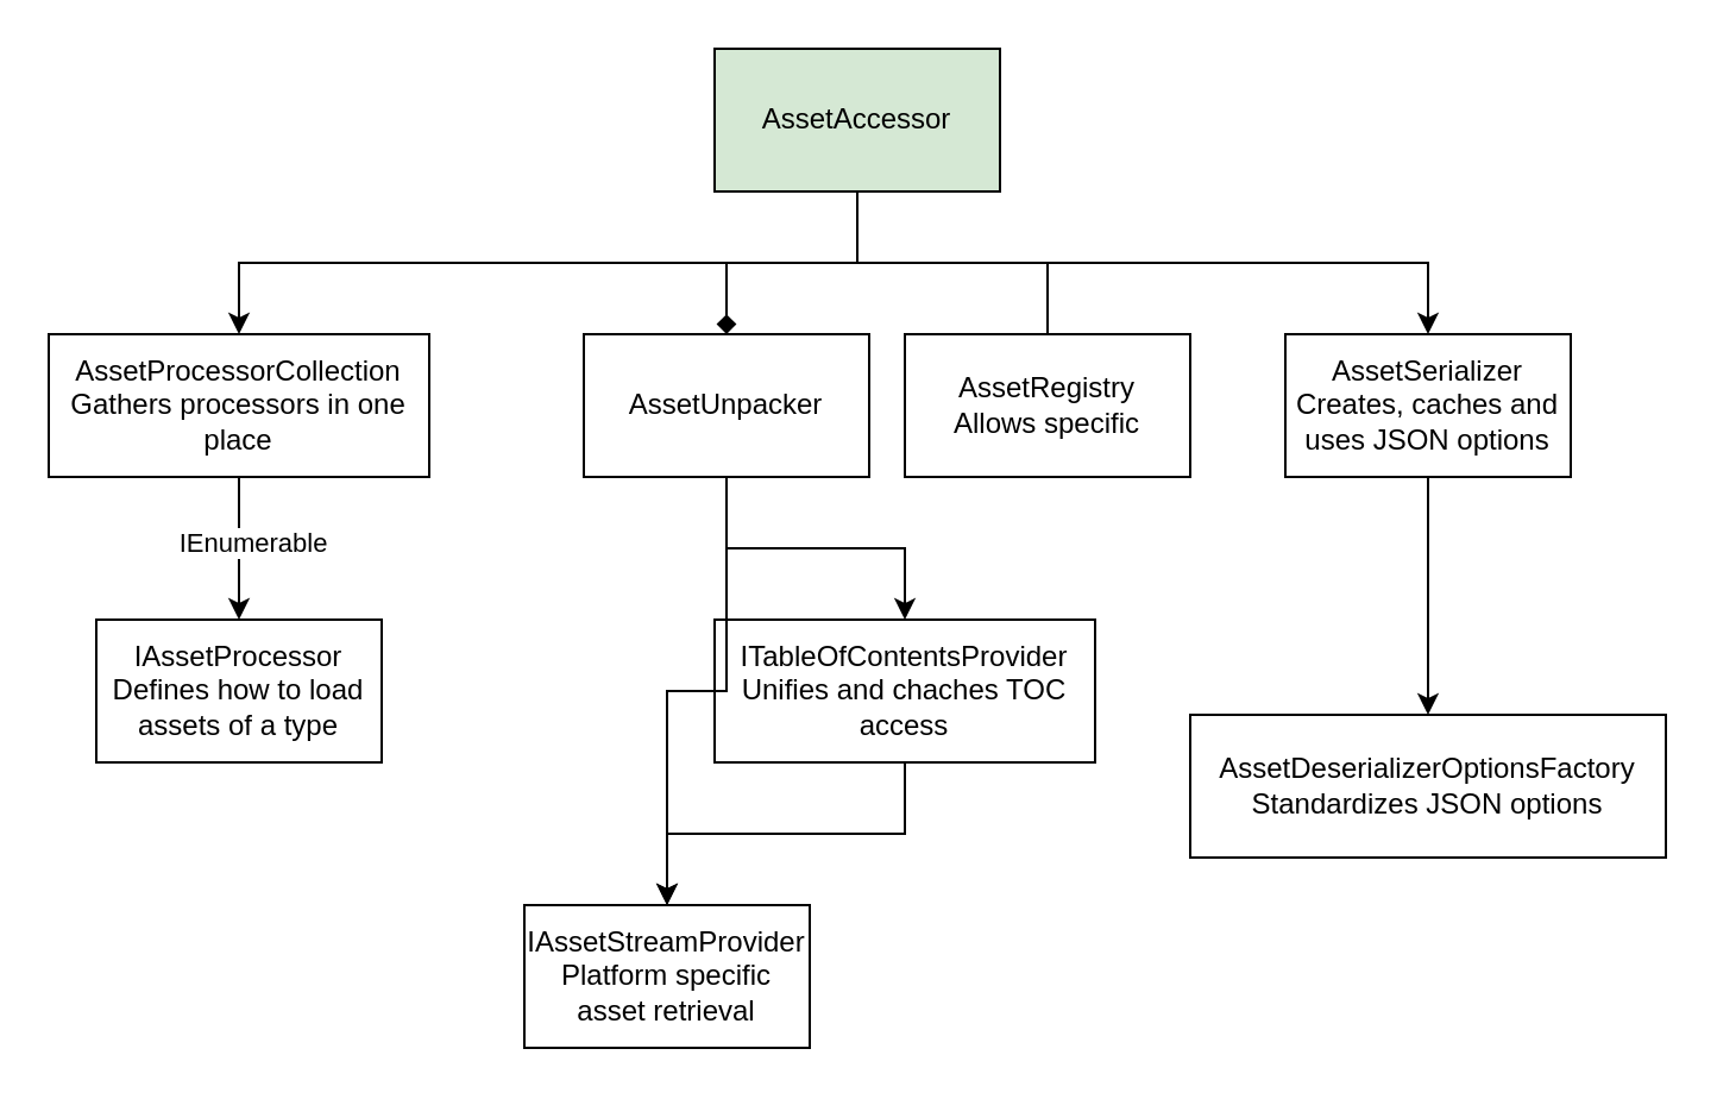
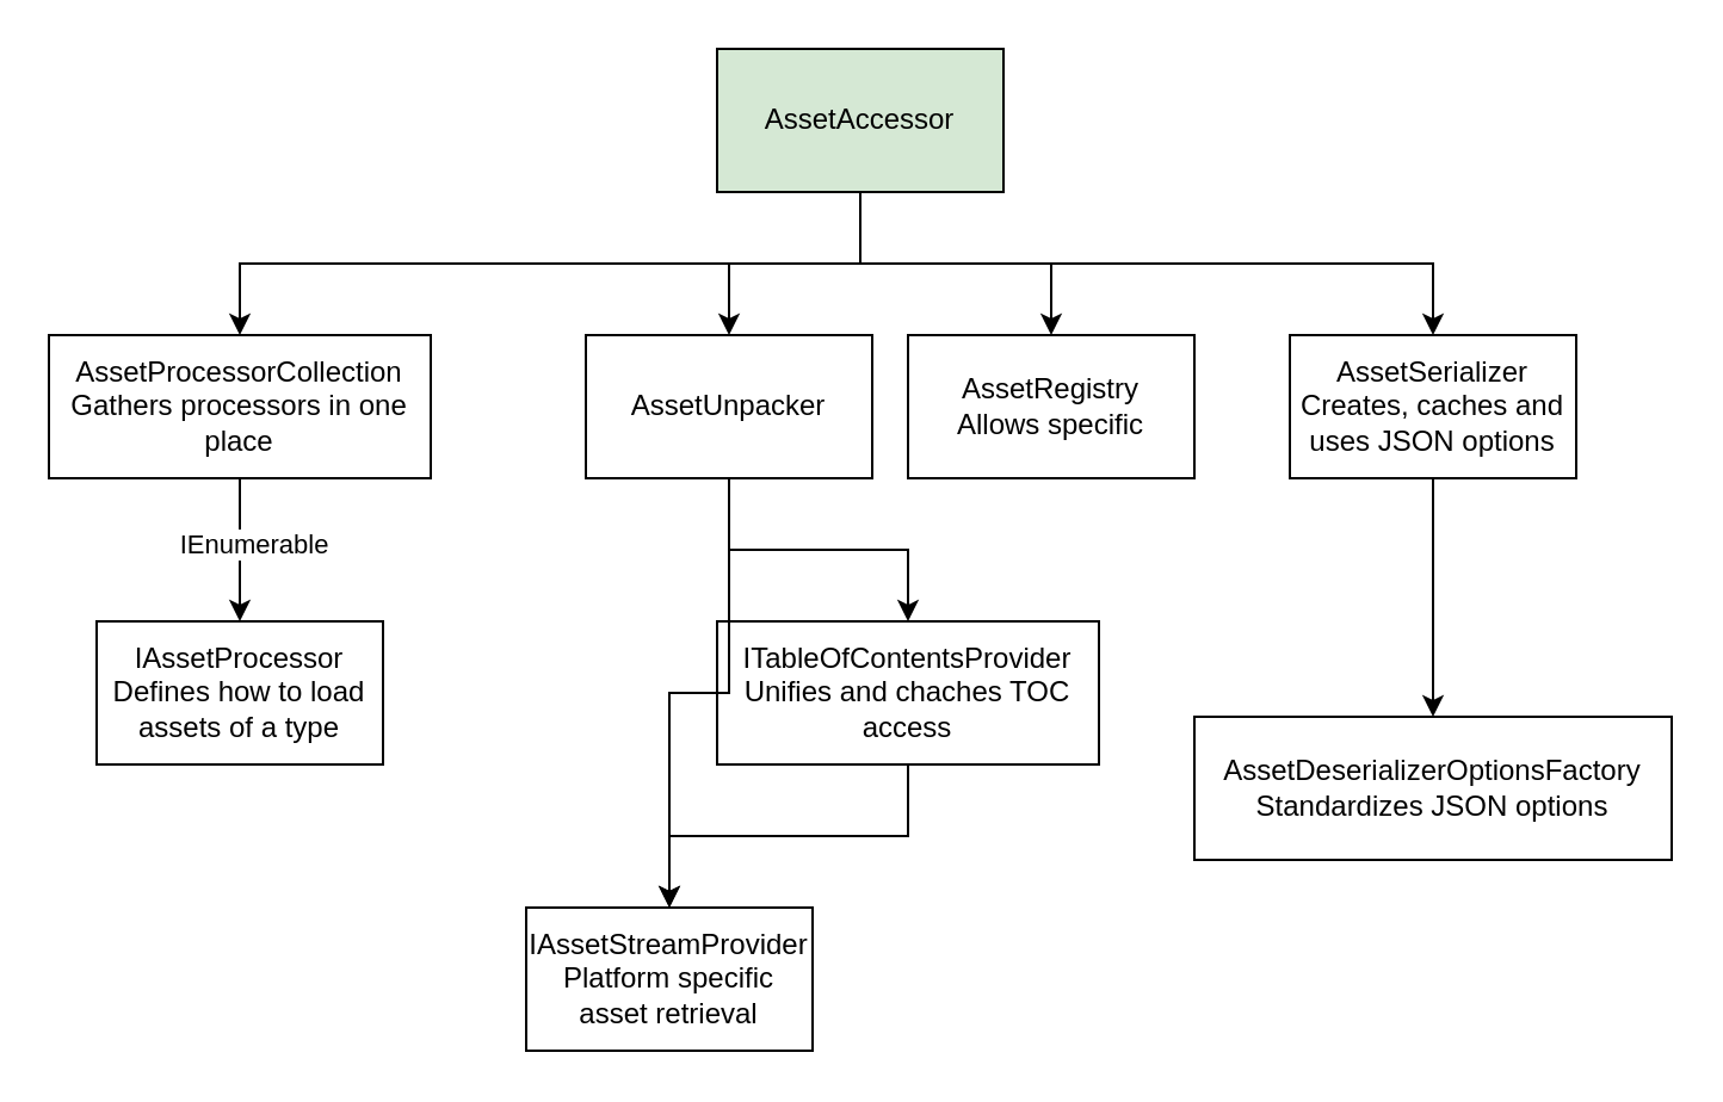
  <mxCell id="0" />
  <mxCell id="1" parent="0" />
- <mxCell id="2" style="edgeStyle=orthogonalEdgeStyle;rounded=0;orthogonalLoop=1;jettySize=auto;html=1;exitX=0.5;exitY=1;exitDx=0;exitDy=0;endArrow=none;" parent="1" source="6" target="10" edge="1"><mxGeometry relative="1" as="geometry" /></mxCell>
+ <mxCell id="2" style="edgeStyle=orthogonalEdgeStyle;rounded=0;orthogonalLoop=1;jettySize=auto;html=1;exitX=0.5;exitY=1;exitDx=0;exitDy=0;" parent="1" source="6" target="10" edge="1"><mxGeometry relative="1" as="geometry" /></mxCell>
  <mxCell id="3" style="edgeStyle=orthogonalEdgeStyle;rounded=0;orthogonalLoop=1;jettySize=auto;html=1;exitX=0.5;exitY=1;exitDx=0;exitDy=0;" edge="1" parent="1" source="6" target="9"><mxGeometry relative="1" as="geometry" /></mxCell>
- <mxCell id="4" style="edgeStyle=orthogonalEdgeStyle;rounded=0;orthogonalLoop=1;jettySize=auto;html=1;exitX=0.5;exitY=1;exitDx=0;exitDy=0;endArrow=diamond;" edge="1" parent="1" source="6" target="20"><mxGeometry relative="1" as="geometry" /></mxCell>
+ <mxCell id="4" style="edgeStyle=orthogonalEdgeStyle;rounded=0;orthogonalLoop=1;jettySize=auto;html=1;exitX=0.5;exitY=1;exitDx=0;exitDy=0;" edge="1" parent="1" source="6" target="20"><mxGeometry relative="1" as="geometry" /></mxCell>
  <mxCell id="5" style="edgeStyle=orthogonalEdgeStyle;rounded=0;orthogonalLoop=1;jettySize=auto;html=1;exitX=0.5;exitY=1;exitDx=0;exitDy=0;" edge="1" parent="1" source="6" target="16"><mxGeometry relative="1" as="geometry" /></mxCell>
  <mxCell id="6" value="AssetAccessor" style="rounded=0;whiteSpace=wrap;html=1;fillColor=#d5e8d4;" parent="1" vertex="1"><mxGeometry x="300" y="20" width="120" height="60" as="geometry" /></mxCell>
  <mxCell id="7" style="edgeStyle=orthogonalEdgeStyle;rounded=0;orthogonalLoop=1;jettySize=auto;html=1;exitX=0.5;exitY=1;exitDx=0;exitDy=0;" parent="1" source="9" target="11" edge="1"><mxGeometry relative="1" as="geometry" /></mxCell>
  <mxCell id="8" value="IEnumerable" style="edgeLabel;html=1;align=center;verticalAlign=middle;resizable=0;points=[];" parent="7" vertex="1" connectable="0"><mxGeometry x="-0.089" y="5" relative="1" as="geometry"><mxPoint as="offset" /></mxGeometry></mxCell>
  <mxCell id="9" value="AssetProcessorCollection&lt;br&gt;Gathers processors in one place" style="rounded=0;whiteSpace=wrap;html=1;" parent="1" vertex="1"><mxGeometry x="20" y="140" width="160" height="60" as="geometry" /></mxCell>
  <mxCell id="10" value="AssetRegistry&lt;br&gt;Allows specific" style="rounded=0;whiteSpace=wrap;html=1;" parent="1" vertex="1"><mxGeometry x="380" y="140" width="120" height="60" as="geometry" /></mxCell>
  <mxCell id="11" value="IAssetProcessor&lt;br&gt;Defines how to load assets of a type" style="rounded=0;whiteSpace=wrap;html=1;" parent="1" vertex="1"><mxGeometry x="40" y="260" width="120" height="60" as="geometry" /></mxCell>
  <mxCell id="12" style="edgeStyle=orthogonalEdgeStyle;rounded=0;orthogonalLoop=1;jettySize=auto;html=1;exitX=0.5;exitY=1;exitDx=0;exitDy=0;" parent="1" source="13" target="14" edge="1"><mxGeometry relative="1" as="geometry" /></mxCell>
  <mxCell id="13" value="ITableOfContentsProvider&lt;br&gt;Unifies and chaches TOC access" style="rounded=0;whiteSpace=wrap;html=1;" parent="1" vertex="1"><mxGeometry x="300" y="260" width="160" height="60" as="geometry" /></mxCell>
  <mxCell id="14" value="IAssetStreamProvider&lt;br&gt;Platform specific asset retrieval" style="rounded=0;whiteSpace=wrap;html=1;" parent="1" vertex="1"><mxGeometry x="220" y="380" width="120" height="60" as="geometry" /></mxCell>
  <mxCell id="15" style="edgeStyle=orthogonalEdgeStyle;rounded=0;orthogonalLoop=1;jettySize=auto;html=1;exitX=0.5;exitY=1;exitDx=0;exitDy=0;" parent="1" source="16" target="17" edge="1"><mxGeometry relative="1" as="geometry" /></mxCell>
  <mxCell id="16" value="AssetSerializer&lt;br&gt;Creates, caches and uses JSON options" style="rounded=0;whiteSpace=wrap;html=1;" parent="1" vertex="1"><mxGeometry x="540" y="140" width="120" height="60" as="geometry" /></mxCell>
  <mxCell id="17" value="AssetDeserializerOptionsFactory&lt;br&gt;Standardizes JSON options" style="rounded=0;whiteSpace=wrap;html=1;" parent="1" vertex="1"><mxGeometry x="500" y="300" width="200" height="60" as="geometry" /></mxCell>
  <mxCell id="18" style="edgeStyle=orthogonalEdgeStyle;rounded=0;orthogonalLoop=1;jettySize=auto;html=1;exitX=0.5;exitY=1;exitDx=0;exitDy=0;" edge="1" parent="1" source="20" target="14"><mxGeometry relative="1" as="geometry" /></mxCell>
  <mxCell id="19" style="edgeStyle=orthogonalEdgeStyle;rounded=0;orthogonalLoop=1;jettySize=auto;html=1;exitX=0.5;exitY=1;exitDx=0;exitDy=0;" edge="1" parent="1" source="20" target="13"><mxGeometry relative="1" as="geometry" /></mxCell>
  <mxCell id="20" value="AssetUnpacker" style="rounded=0;whiteSpace=wrap;html=1;" vertex="1" parent="1"><mxGeometry x="245" y="140" width="120" height="60" as="geometry" /></mxCell>
